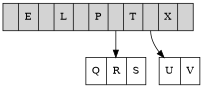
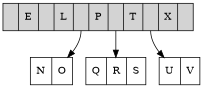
  digraph {
    node [shape=record]
    n1 [label="<C0>|E|<C1>|L|<C2>|P|<C3>|T|<C4>|X|<C5>" style=filled]
+   n2 [label="N|O"]
    n3 [label="Q|R|S"]
    n4 [label="U|V"]
+   n1 -> n2 [tailport=C2]
    n1 -> n3 [tailport=C3]
    n1 -> n4 [tailport=C4]
  }
